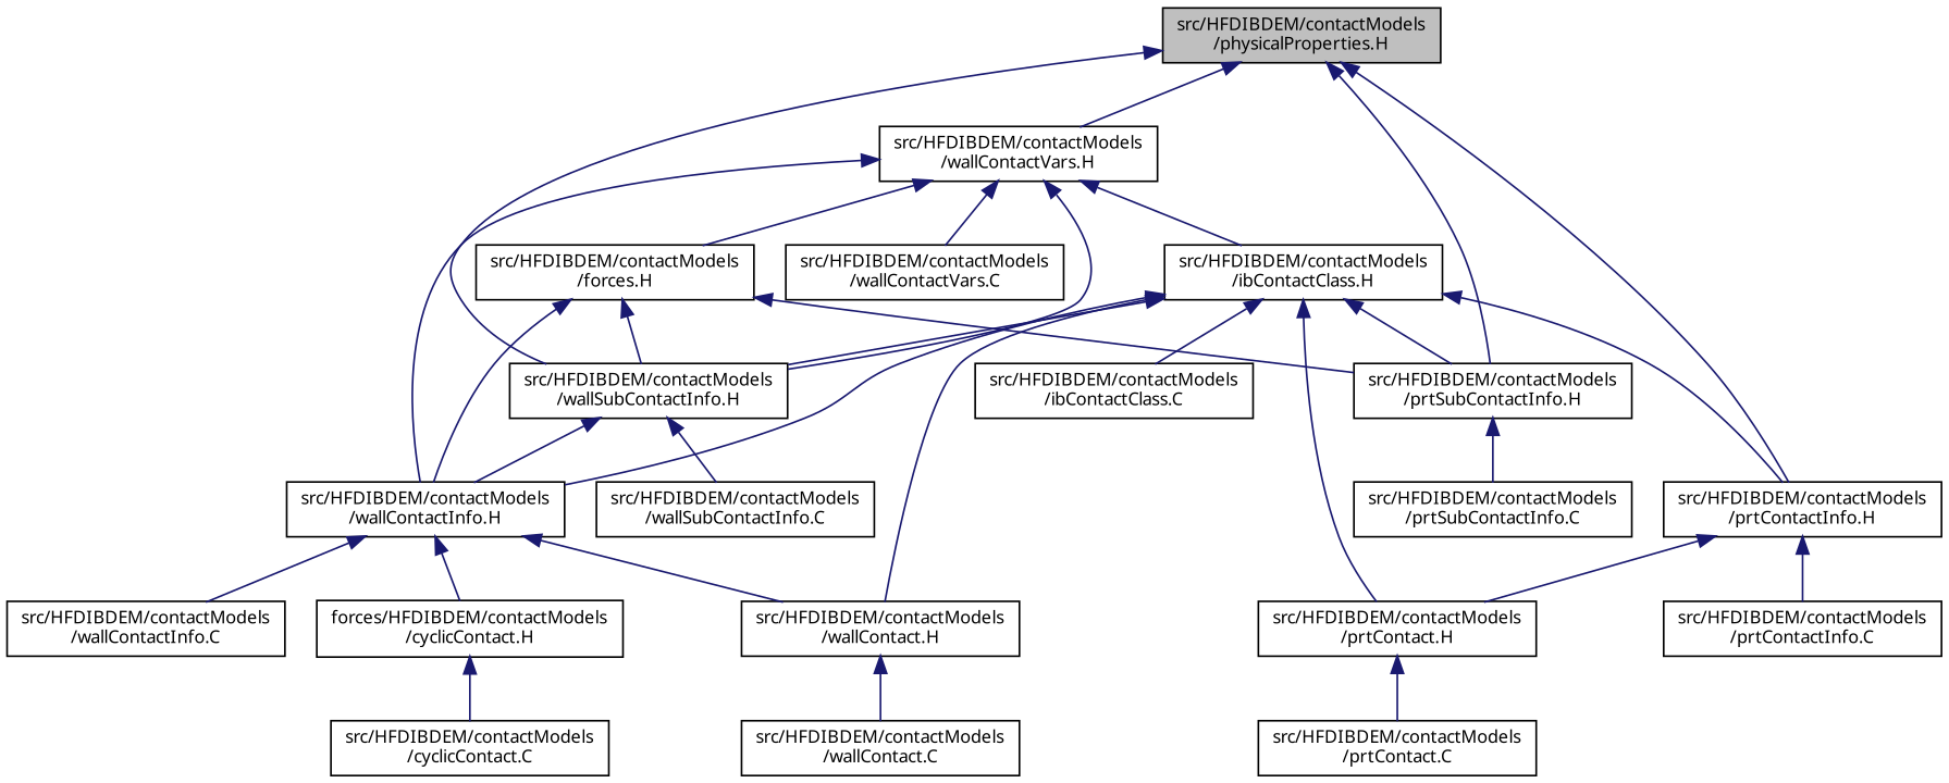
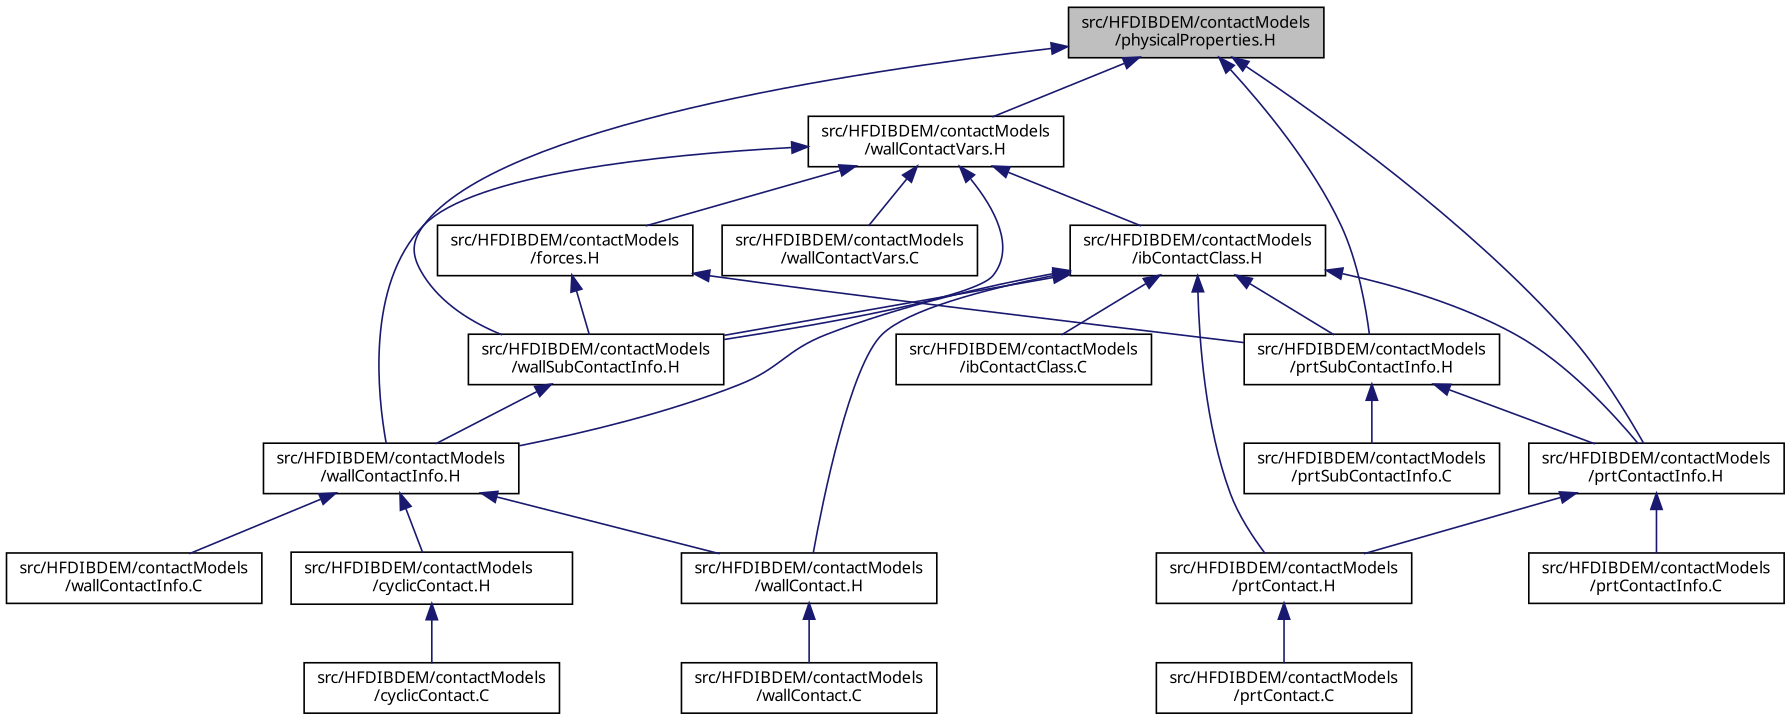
  digraph {
    fontname="Noto Sans"
    node [color=black fillcolor=white fontname="Noto Sans" fontsize=10 shape=record style=filled]
    edge [color=midnightblue dir=back fontname="Noto Sans" fontsize=10 labelfontname=Helvetica labelfontsize=10 style=solid]
    n1 [fillcolor=grey75 fontcolor=black height=0.2 label="src/HFDIBDEM/contactModels\l/physicalProperties.H" width=0.4]
    n2 [height=0.2 label="src/HFDIBDEM/contactModels\l/wallContactVars.H" width=0.4]
    n3 [height=0.2 label="src/HFDIBDEM/contactModels\l/prtContactInfo.H" width=0.4]
    n4 [height=0.2 label="src/HFDIBDEM/contactModels\l/prtSubContactInfo.H" width=0.4]
    n5 [height=0.2 label="src/HFDIBDEM/contactModels\l/wallSubContactInfo.H" width=0.4]
    n6 [height=0.2 label="src/HFDIBDEM/contactModels\l/wallContactInfo.H" width=0.4]
    n7 [height=0.2 label="src/HFDIBDEM/contactModels\l/ibContactClass.H" width=0.4]
    n8 [height=0.2 label="src/HFDIBDEM/contactModels\l/forces.H" width=0.4]
    n9 [height=0.2 label="src/HFDIBDEM/contactModels\l/wallContactVars.C" width=0.4]
    n10 [height=0.2 label="src/HFDIBDEM/contactModels\l/prtContact.H" width=0.4]
    n11 [height=0.2 label="src/HFDIBDEM/contactModels\l/prtContactInfo.C" width=0.4]
    n12 [height=0.2 label="src/HFDIBDEM/contactModels\l/prtSubContactInfo.C" width=0.4]
    n13 [height=0.2 label="src/HFDIBDEM/contactModels\l/wallContact.H" width=0.4]
-   n14 [height=0.2 label="forces/HFDIBDEM/contactModels\l/cyclicContact.H" width=0.4]
+   n14 [height=0.2 label="src/HFDIBDEM/contactModels\l/cyclicContact.H" width=0.4]
    n15 [height=0.2 label="src/HFDIBDEM/contactModels\l/wallContactInfo.C" width=0.4]
-   n16 [height=0.2 label="src/HFDIBDEM/contactModels\l/wallSubContactInfo.C" width=0.4]
    n17 [height=0.2 label="src/HFDIBDEM/contactModels\l/ibContactClass.C" width=0.4]
    n18 [height=0.2 label="src/HFDIBDEM/contactModels\l/prtContact.C" width=0.4]
    n19 [height=0.2 label="src/HFDIBDEM/contactModels\l/wallContact.C" width=0.4]
    n20 [height=0.2 label="src/HFDIBDEM/contactModels\l/cyclicContact.C" width=0.4]
    n1 -> n2
    n1 -> n3
    n1 -> n4
    n1 -> n5
    n2 -> n5
    n2 -> n6
    n2 -> n7
    n2 -> n8
    n2 -> n9
    n3 -> n10
    n3 -> n11
+   n4 -> n3
    n4 -> n12
    n5 -> n6
-   n5 -> n16
    n6 -> n13
    n6 -> n14
    n6 -> n15
    n7 -> n3
    n7 -> n4
    n7 -> n5
    n7 -> n6
    n7 -> n10
    n7 -> n13
    n7 -> n17
    n8 -> n4
    n8 -> n5
-   n8 -> n6
    n10 -> n18
    n13 -> n19
    n14 -> n20
  }
